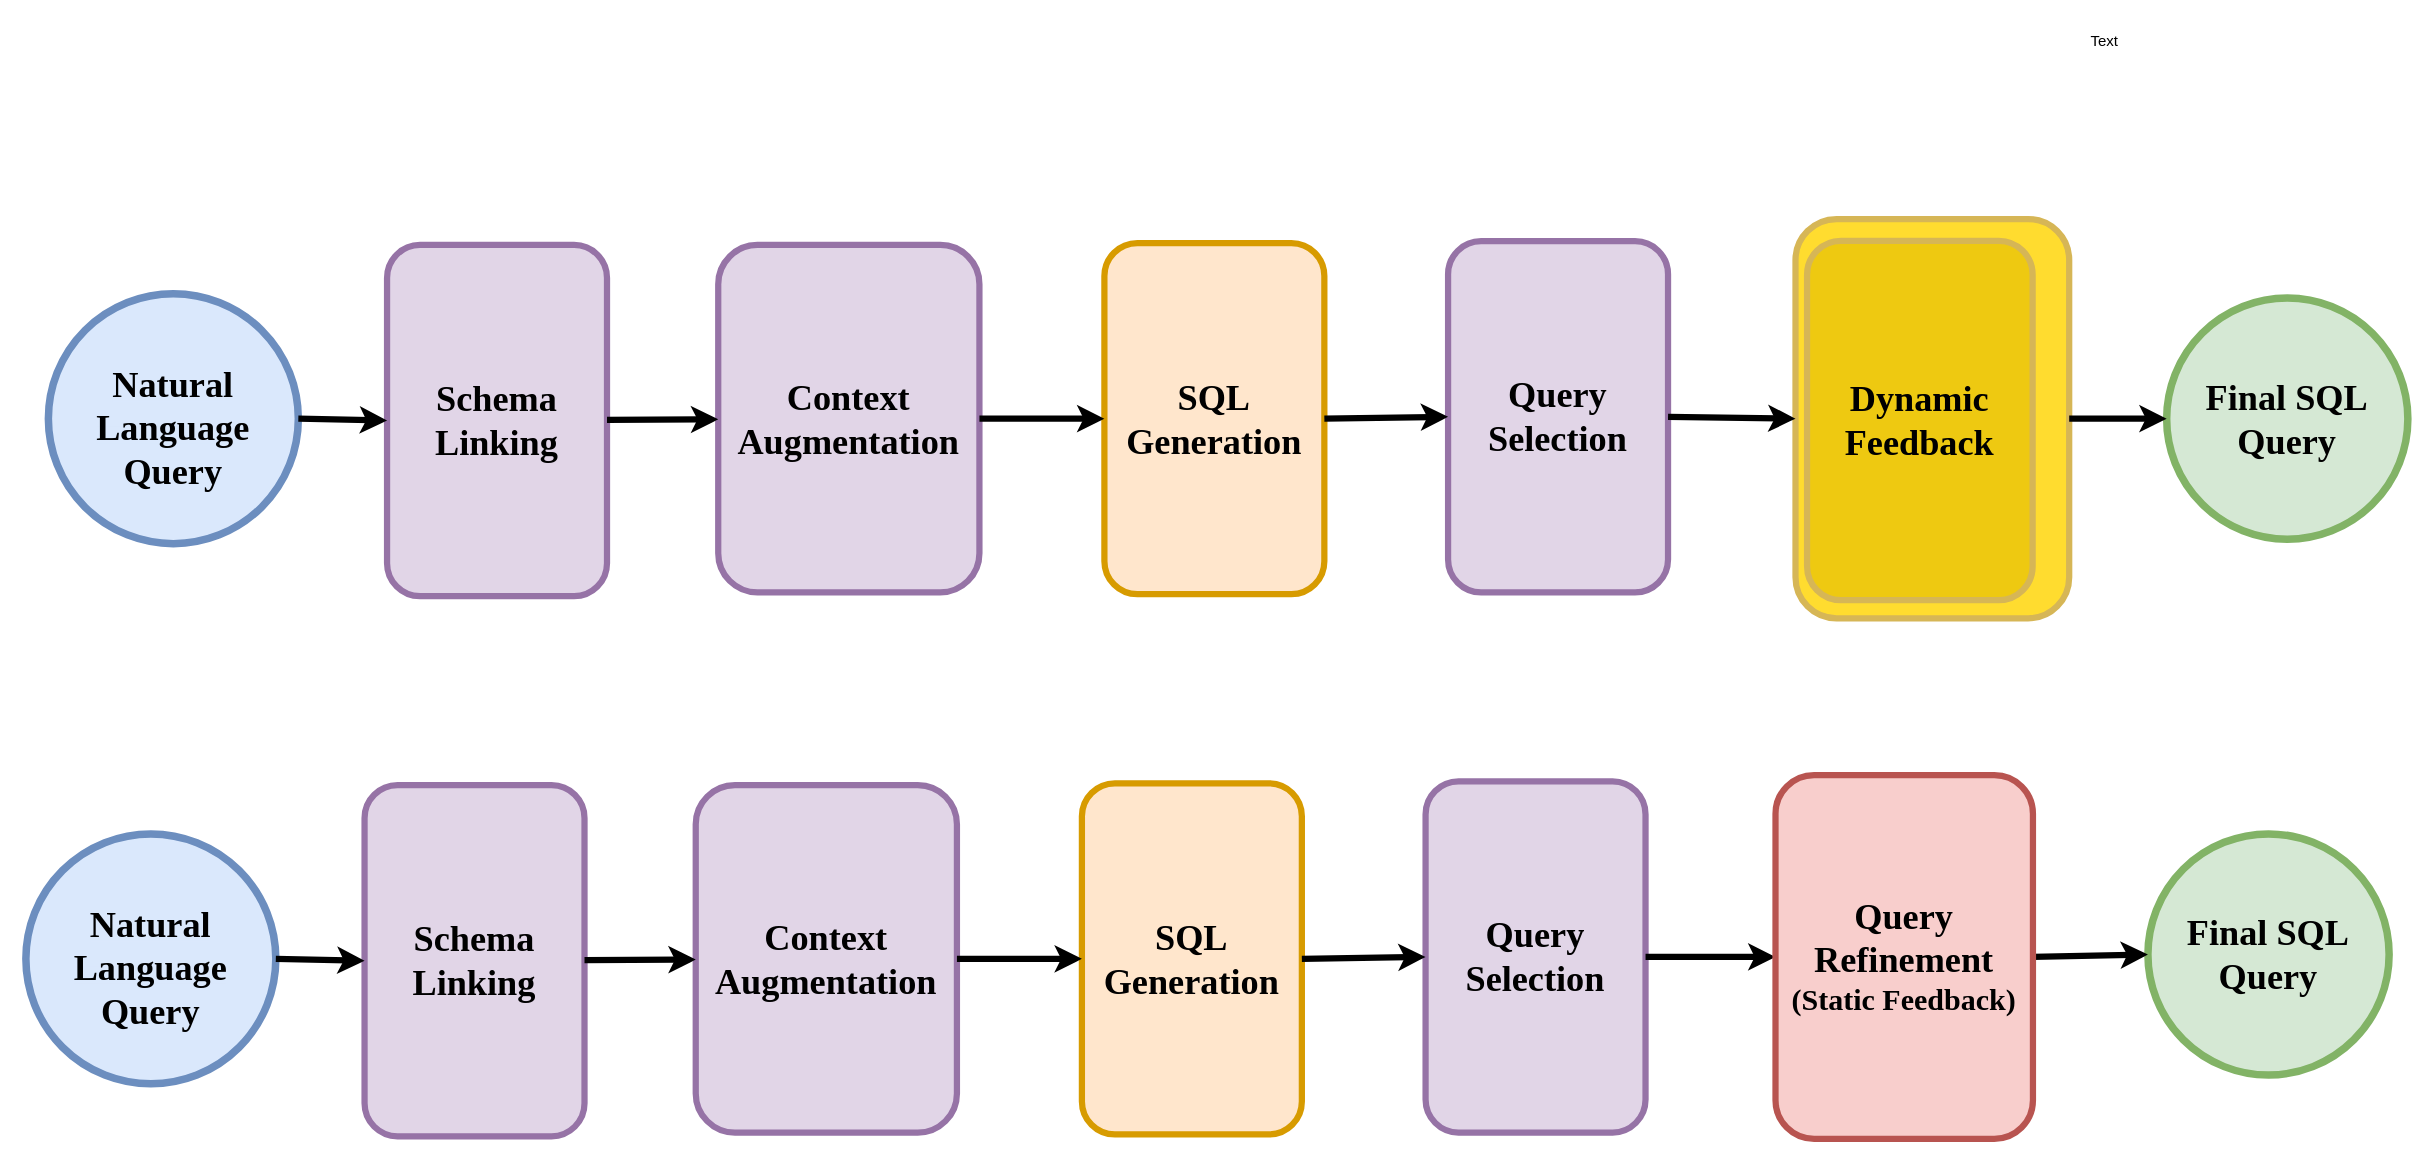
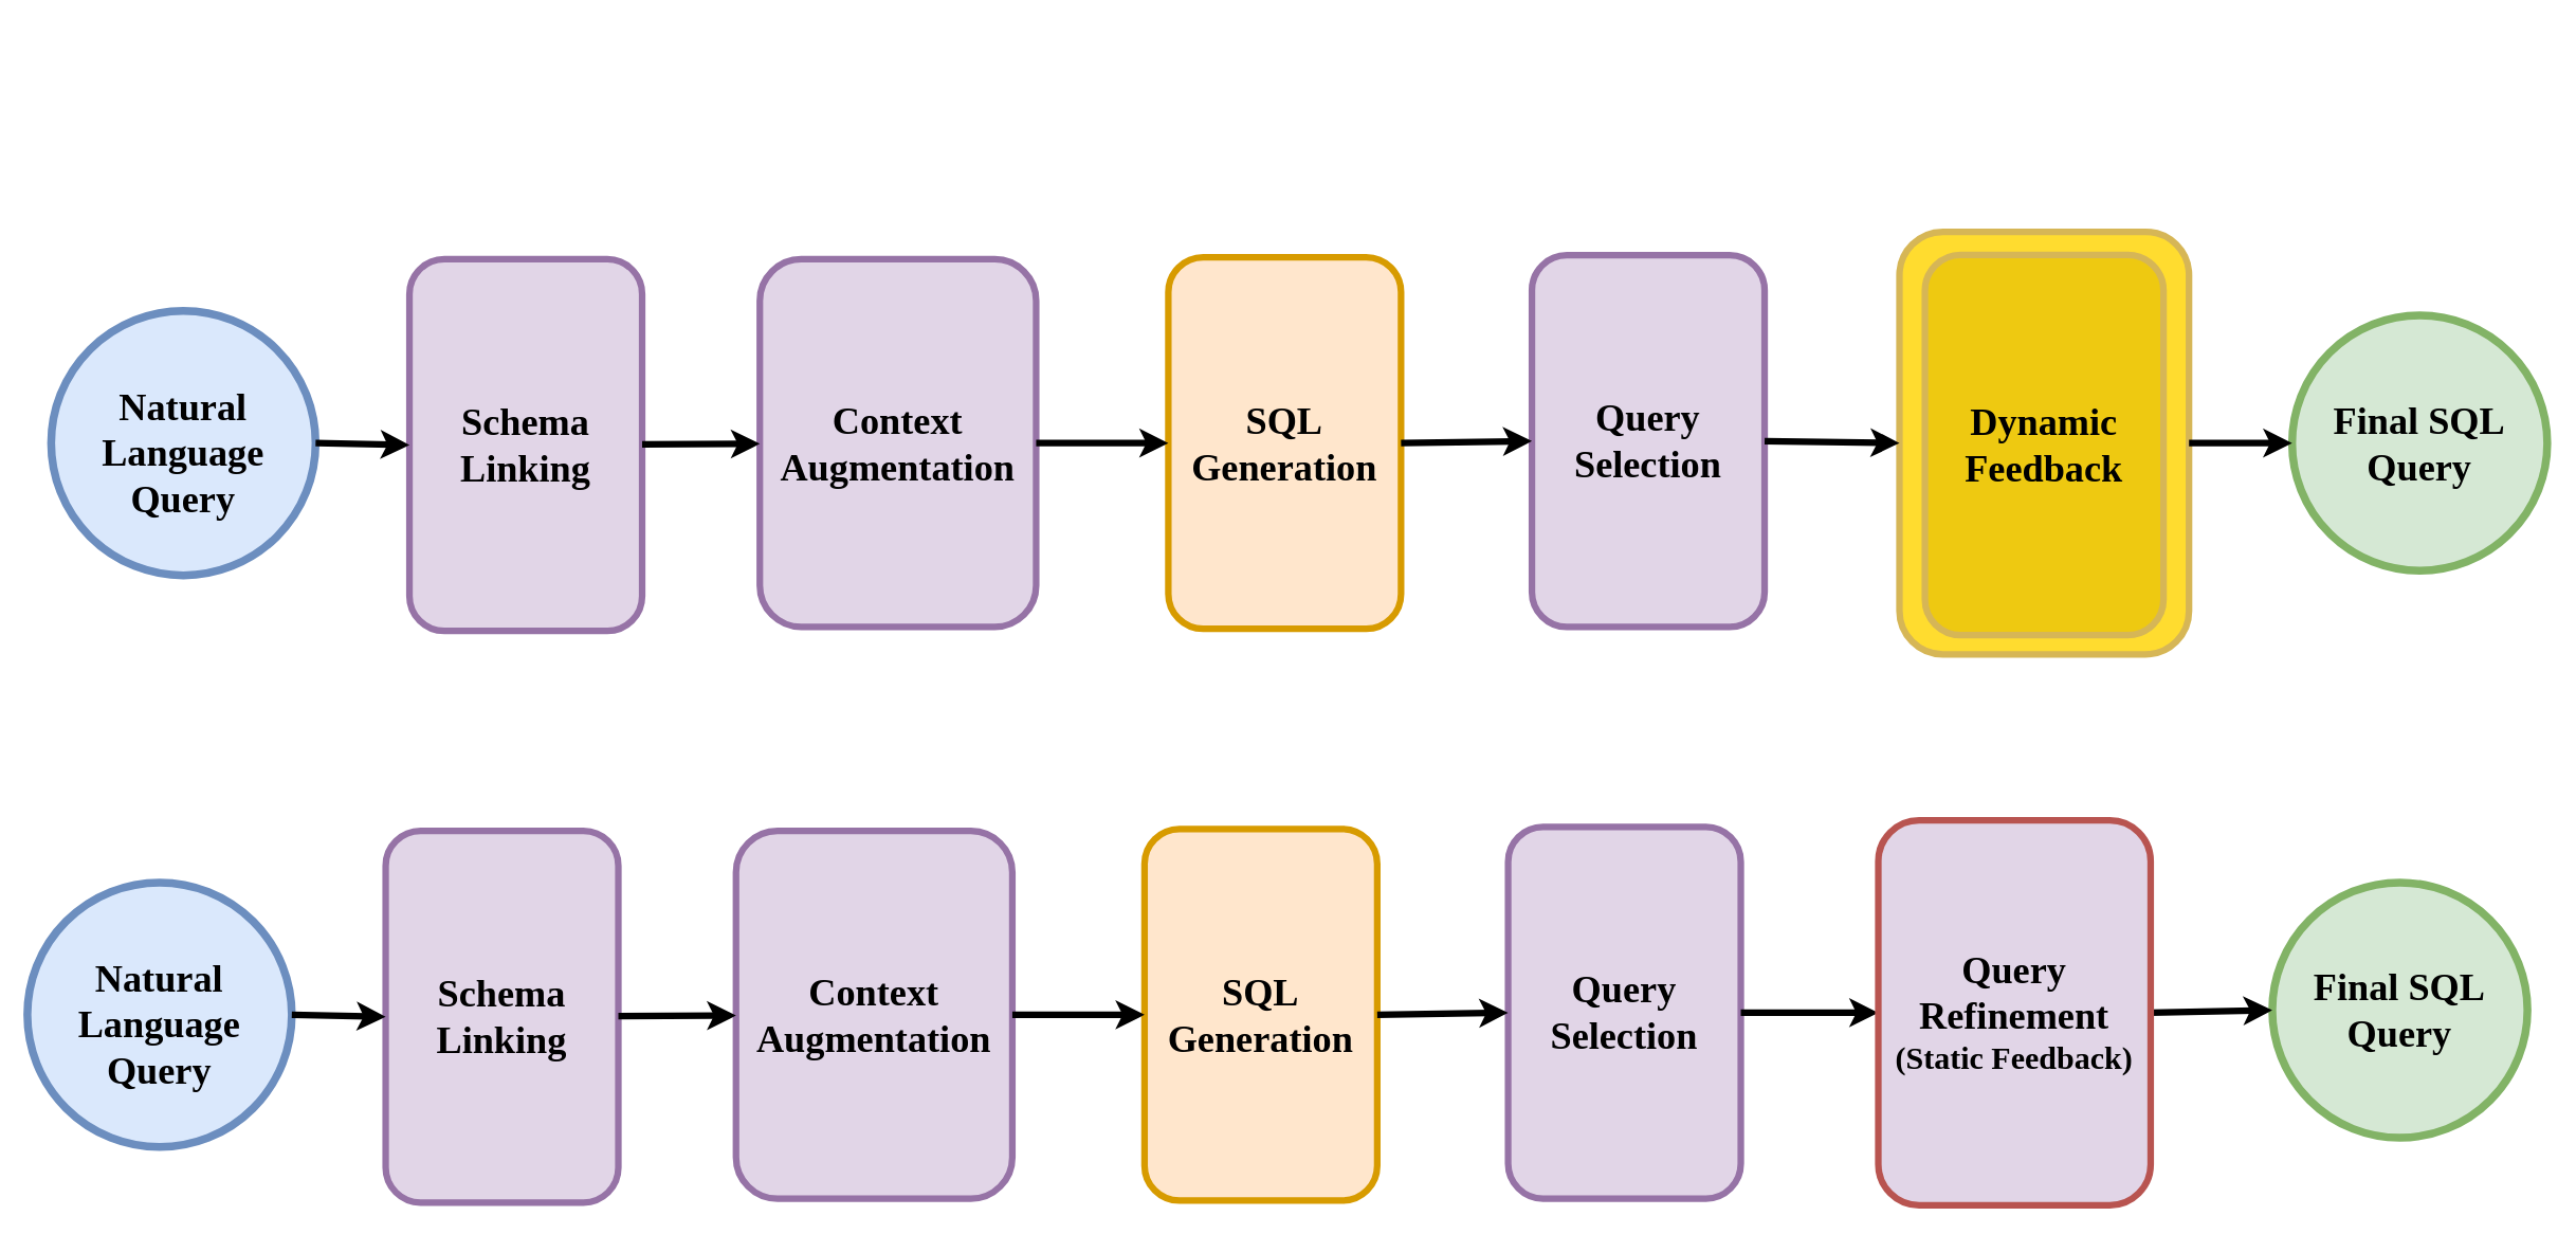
  <mxCell id="0" />
  <mxCell id="1" parent="0" />
  <mxCell id="2" value="&lt;b style=&quot;font-family: Nunito; font-size: 29px;&quot;&gt;Schema Linking&lt;/b&gt;" style="rounded=1;whiteSpace=wrap;html=1;strokeWidth=5;fillColor=#e1d5e7;strokeColor=#9673a6;" parent="1" vertex="1"><mxGeometry x="309" y="195.5" width="176" height="281" as="geometry" /></mxCell>
  <mxCell id="3" value="&lt;b style=&quot;font-family: Nunito; font-size: 29px;&quot;&gt;Context Augmentation&lt;/b&gt;" style="rounded=1;whiteSpace=wrap;html=1;strokeWidth=5;fillColor=#e1d5e7;strokeColor=#9673a6;" parent="1" vertex="1"><mxGeometry x="574" y="195.5" width="209" height="278" as="geometry" /></mxCell>
  <mxCell id="4" value="&lt;b style=&quot;font-family: Nunito; font-size: 29px;&quot;&gt;SQL Generation&lt;/b&gt;" style="rounded=1;whiteSpace=wrap;html=1;strokeWidth=5;fillColor=#ffe6cc;strokeColor=#d79b00;" parent="1" vertex="1"><mxGeometry x="883" y="194" width="176" height="281" as="geometry" /></mxCell>
  <mxCell id="5" value="&lt;b style=&quot;font-family: Nunito; font-size: 29px;&quot;&gt;Query Selection&lt;/b&gt;" style="rounded=1;whiteSpace=wrap;html=1;strokeWidth=5;fillColor=#e1d5e7;strokeColor=#9673a6;" parent="1" vertex="1"><mxGeometry x="1158" y="192.5" width="176" height="281" as="geometry" /></mxCell>
  <mxCell id="6" value="" style="rounded=1;whiteSpace=wrap;html=1;strokeWidth=5;fillColor=#FFDC2F;strokeColor=#d6b656;" parent="1" vertex="1"><mxGeometry x="1436" y="174.75" width="219" height="319.5" as="geometry" /></mxCell>
  <mxCell id="7" value="&lt;span&gt;&lt;font style=&quot;background-color: rgb(218, 232, 252);&quot; face=&quot;Nunito&quot;&gt;&lt;br&gt;&lt;b style=&quot;forced-color-adjust: none; color: rgb(0, 0, 0); font-style: normal; font-variant-ligatures: normal; font-variant-caps: normal; letter-spacing: normal; orphans: 2; text-align: center; text-indent: 0px; text-transform: none; widows: 2; word-spacing: 0px; -webkit-text-stroke-width: 0px; white-space: normal; text-decoration-thickness: initial; text-decoration-style: initial; text-decoration-color: initial; font-size: 29px;&quot;&gt;Natural Language Query&lt;/b&gt;&lt;/font&gt;&lt;br&gt;&lt;/span&gt;" style="ellipse;whiteSpace=wrap;html=1;aspect=fixed;strokeWidth=6;fillColor=#dae8fc;strokeColor=#6c8ebf;" parent="1" vertex="1"><mxGeometry x="38" y="234.5" width="200" height="200" as="geometry" /></mxCell>
  <mxCell id="8" value="&lt;font data-font-src=&quot;https://fonts.googleapis.com/css?family=Nunito&quot; face=&quot;Nunito&quot; style=&quot;font-size: 29px;&quot;&gt;&lt;b&gt;Final SQL Query&lt;/b&gt;&lt;/font&gt;" style="ellipse;whiteSpace=wrap;html=1;aspect=fixed;strokeWidth=6;fillColor=#d5e8d4;strokeColor=#82b366;" parent="1" vertex="1"><mxGeometry x="1733" y="238" width="193" height="193" as="geometry" /></mxCell>
  <mxCell id="9" value="" style="endArrow=classic;html=1;rounded=0;entryX=0;entryY=0.5;entryDx=0;entryDy=0;exitX=1;exitY=0.5;exitDx=0;exitDy=0;strokeWidth=5;" parent="1" source="7" target="2" edge="1"><mxGeometry width="50" height="50" relative="1" as="geometry"><mxPoint x="185" y="485" as="sourcePoint" /><mxPoint x="235" y="435" as="targetPoint" /></mxGeometry></mxCell>
  <mxCell id="10" value="" style="endArrow=classic;html=1;rounded=0;strokeWidth=5;" parent="1" source="2" target="3" edge="1"><mxGeometry width="50" height="50" relative="1" as="geometry"><mxPoint x="241" y="345" as="sourcePoint" /><mxPoint x="347" y="345" as="targetPoint" /></mxGeometry></mxCell>
  <mxCell id="11" value="" style="endArrow=classic;html=1;rounded=0;strokeWidth=5;entryX=0;entryY=0.5;entryDx=0;entryDy=0;exitX=1;exitY=0.5;exitDx=0;exitDy=0;" parent="1" source="3" target="4" edge="1"><mxGeometry width="50" height="50" relative="1" as="geometry"><mxPoint x="523" y="345" as="sourcePoint" /><mxPoint x="628" y="345" as="targetPoint" /></mxGeometry></mxCell>
  <mxCell id="12" value="" style="endArrow=classic;html=1;rounded=0;strokeWidth=5;entryX=0;entryY=0.5;entryDx=0;entryDy=0;exitX=1;exitY=0.5;exitDx=0;exitDy=0;" parent="1" source="4" target="5" edge="1"><mxGeometry width="50" height="50" relative="1" as="geometry"><mxPoint x="1154" y="405" as="sourcePoint" /><mxPoint x="638" y="355" as="targetPoint" /></mxGeometry></mxCell>
  <mxCell id="13" value="" style="endArrow=classic;html=1;rounded=0;strokeWidth=5;entryX=0;entryY=0.5;entryDx=0;entryDy=0;exitX=1;exitY=0.5;exitDx=0;exitDy=0;" parent="1" source="5" target="6" edge="1"><mxGeometry width="50" height="50" relative="1" as="geometry"><mxPoint x="1416" y="395" as="sourcePoint" /><mxPoint x="648" y="365" as="targetPoint" /></mxGeometry></mxCell>
  <mxCell id="14" value="" style="endArrow=classic;html=1;rounded=0;strokeWidth=5;entryX=0;entryY=0.5;entryDx=0;entryDy=0;exitX=1;exitY=0.5;exitDx=0;exitDy=0;" parent="1" source="6" target="8" edge="1"><mxGeometry width="50" height="50" relative="1" as="geometry"><mxPoint x="1736.667" y="407" as="sourcePoint" /><mxPoint x="658" y="375" as="targetPoint" /></mxGeometry></mxCell>
- <mxCell id="15" value="&lt;font face=&quot;Nunito&quot;&gt;&lt;span style=&quot;font-size: 29px;&quot;&gt;&lt;b&gt;Dynamic Feedback&lt;/b&gt;&lt;/span&gt;&lt;/font&gt;" style="rounded=1;whiteSpace=wrap;html=1;strokeWidth=5;fillColor=light-dark(#eec911, #573900);strokeColor=#d6b656;" parent="1" vertex="1"><mxGeometry x="1445.25" y="192.25" width="180.5" height="287.5" as="geometry" /></mxCell>
+ <mxCell id="15" value="&lt;font face=&quot;Nunito&quot;&gt;&lt;span style=&quot;font-size: 29px;&quot;&gt;&lt;b&gt;Dynamic Feedback&lt;/b&gt;&lt;/span&gt;&lt;/font&gt;" style="rounded=1;whiteSpace=wrap;html=1;strokeWidth=5;fillColor=light-dark(#eec911, #573900);strokeColor=#d6b656;" parent="1" vertex="1"><mxGeometry x="1455.25" y="192.25" width="180.5" height="287.5" as="geometry" /></mxCell>
  <mxCell id="16" value="&lt;b style=&quot;font-family: Nunito; font-size: 29px;&quot;&gt;Schema Linking&lt;/b&gt;" style="rounded=1;whiteSpace=wrap;html=1;strokeWidth=5;fillColor=#e1d5e7;strokeColor=#9673a6;" parent="1" vertex="1"><mxGeometry x="291" y="627.75" width="176" height="281" as="geometry" /></mxCell>
  <mxCell id="17" value="&lt;b style=&quot;font-family: Nunito; font-size: 29px;&quot;&gt;Context Augmentation&lt;/b&gt;" style="rounded=1;whiteSpace=wrap;html=1;strokeWidth=5;fillColor=#e1d5e7;strokeColor=#9673a6;" parent="1" vertex="1"><mxGeometry x="556" y="627.75" width="209" height="278" as="geometry" /></mxCell>
  <mxCell id="18" value="&lt;b style=&quot;font-family: Nunito; font-size: 29px;&quot;&gt;SQL Generation&lt;/b&gt;" style="rounded=1;whiteSpace=wrap;html=1;strokeWidth=5;fillColor=#ffe6cc;strokeColor=#d79b00;" parent="1" vertex="1"><mxGeometry x="865" y="626.25" width="176" height="281" as="geometry" /></mxCell>
  <mxCell id="19" value="&lt;b style=&quot;font-family: Nunito; font-size: 29px;&quot;&gt;Query Selection&lt;/b&gt;" style="rounded=1;whiteSpace=wrap;html=1;strokeWidth=5;fillColor=#e1d5e7;strokeColor=#9673a6;" parent="1" vertex="1"><mxGeometry x="1140" y="624.75" width="176" height="281" as="geometry" /></mxCell>
  <mxCell id="20" value="&lt;span&gt;&lt;font style=&quot;background-color: rgb(218, 232, 252);&quot; face=&quot;Nunito&quot;&gt;&lt;br&gt;&lt;b style=&quot;forced-color-adjust: none; color: rgb(0, 0, 0); font-style: normal; font-variant-ligatures: normal; font-variant-caps: normal; letter-spacing: normal; orphans: 2; text-align: center; text-indent: 0px; text-transform: none; widows: 2; word-spacing: 0px; -webkit-text-stroke-width: 0px; white-space: normal; text-decoration-thickness: initial; text-decoration-style: initial; text-decoration-color: initial; font-size: 29px;&quot;&gt;Natural Language Query&lt;/b&gt;&lt;/font&gt;&lt;br&gt;&lt;/span&gt;" style="ellipse;whiteSpace=wrap;html=1;aspect=fixed;strokeWidth=6;fillColor=#dae8fc;strokeColor=#6c8ebf;" parent="1" vertex="1"><mxGeometry x="20" y="666.75" width="200" height="200" as="geometry" /></mxCell>
  <mxCell id="21" value="&lt;font data-font-src=&quot;https://fonts.googleapis.com/css?family=Nunito&quot; face=&quot;Nunito&quot; style=&quot;font-size: 29px;&quot;&gt;&lt;b&gt;Final SQL Query&lt;/b&gt;&lt;/font&gt;" style="ellipse;whiteSpace=wrap;html=1;aspect=fixed;strokeWidth=6;fillColor=#d5e8d4;strokeColor=#82b366;" parent="1" vertex="1"><mxGeometry x="1718" y="666.75" width="193" height="193" as="geometry" /></mxCell>
  <mxCell id="22" value="" style="endArrow=classic;html=1;rounded=0;entryX=0;entryY=0.5;entryDx=0;entryDy=0;exitX=1;exitY=0.5;exitDx=0;exitDy=0;strokeWidth=5;" parent="1" source="20" target="16" edge="1"><mxGeometry width="50" height="50" relative="1" as="geometry"><mxPoint x="167" y="917.25" as="sourcePoint" /><mxPoint x="217" y="867.25" as="targetPoint" /></mxGeometry></mxCell>
  <mxCell id="23" value="" style="endArrow=classic;html=1;rounded=0;strokeWidth=5;" parent="1" source="16" target="17" edge="1"><mxGeometry width="50" height="50" relative="1" as="geometry"><mxPoint x="223" y="777.25" as="sourcePoint" /><mxPoint x="329" y="777.25" as="targetPoint" /></mxGeometry></mxCell>
  <mxCell id="24" value="" style="endArrow=classic;html=1;rounded=0;strokeWidth=5;entryX=0;entryY=0.5;entryDx=0;entryDy=0;exitX=1;exitY=0.5;exitDx=0;exitDy=0;" parent="1" source="17" target="18" edge="1"><mxGeometry width="50" height="50" relative="1" as="geometry"><mxPoint x="505" y="777.25" as="sourcePoint" /><mxPoint x="610" y="777.25" as="targetPoint" /></mxGeometry></mxCell>
  <mxCell id="25" value="" style="endArrow=classic;html=1;rounded=0;strokeWidth=5;entryX=0;entryY=0.5;entryDx=0;entryDy=0;exitX=1;exitY=0.5;exitDx=0;exitDy=0;" parent="1" source="18" target="19" edge="1"><mxGeometry width="50" height="50" relative="1" as="geometry"><mxPoint x="1136" y="837.25" as="sourcePoint" /><mxPoint x="620" y="787.25" as="targetPoint" /></mxGeometry></mxCell>
  <mxCell id="26" value="" style="endArrow=classic;html=1;rounded=0;strokeWidth=5;entryX=0;entryY=0.5;entryDx=0;entryDy=0;exitX=1;exitY=0.5;exitDx=0;exitDy=0;" parent="1" source="19" target="28" edge="1"><mxGeometry width="50" height="50" relative="1" as="geometry"><mxPoint x="1398" y="827.25" as="sourcePoint" /><mxPoint x="1418" y="766.75" as="targetPoint" /></mxGeometry></mxCell>
  <mxCell id="27" value="" style="endArrow=classic;html=1;rounded=0;strokeWidth=5;entryX=0;entryY=0.5;entryDx=0;entryDy=0;exitX=1;exitY=0.5;exitDx=0;exitDy=0;" parent="1" source="28" target="21" edge="1"><mxGeometry width="50" height="50" relative="1" as="geometry"><mxPoint x="1637" y="806" as="sourcePoint" /><mxPoint x="1715" y="806" as="targetPoint" /><Array as="points" /></mxGeometry></mxCell>
- <mxCell id="28" value="&lt;font face=&quot;Nunito&quot;&gt;&lt;span style=&quot;font-size: 29px;&quot;&gt;&lt;b&gt;Query Refinement&lt;/b&gt;&lt;/span&gt;&lt;/font&gt;&lt;div&gt;&lt;font style=&quot;font-size: 24px;&quot; face=&quot;Nunito&quot;&gt;&lt;b style=&quot;&quot;&gt;(Static Feedback)&lt;/b&gt;&lt;/font&gt;&lt;/div&gt;" style="rounded=1;whiteSpace=wrap;html=1;strokeWidth=5;fillColor=#f8cecc;strokeColor=#b85450;" parent="1" vertex="1"><mxGeometry x="1420" y="619.75" width="206" height="291" as="geometry" /></mxCell>
- <mxCell id="29" value="Text" style="text;html=1;align=center;verticalAlign=middle;resizable=0;points=[];autosize=1;strokeColor=none;fillColor=none;" vertex="1" parent="1"><mxGeometry x="1663" y="20" width="40" height="26" as="geometry" /></mxCell>
+ <mxCell id="28" value="&lt;font face=&quot;Nunito&quot;&gt;&lt;span style=&quot;font-size: 29px;&quot;&gt;&lt;b&gt;Query Refinement&lt;/b&gt;&lt;/span&gt;&lt;/font&gt;&lt;div&gt;&lt;font style=&quot;font-size: 24px;&quot; face=&quot;Nunito&quot;&gt;&lt;b style=&quot;&quot;&gt;(Static Feedback)&lt;/b&gt;&lt;/font&gt;&lt;/div&gt;" style="rounded=1;whiteSpace=wrap;html=1;strokeWidth=5;fillColor=#e1d5e7;strokeColor=#b85450;" parent="1" vertex="1"><mxGeometry x="1420" y="619.75" width="206" height="291" as="geometry" /></mxCell>
